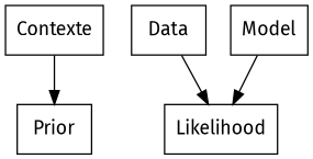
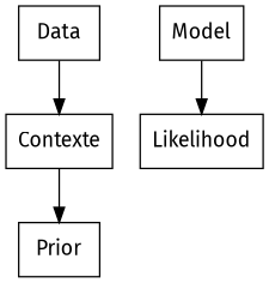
  digraph {
    fontname="Fira Sans"
    fontsize=5
    node [color=black fontname="Fira Sans" shape=box]
    edge [arrowhead=normal fontname="Fira Sans"]
    Contexte
    Prior
    Data
    Likelihood
    Model
    Contexte -> Prior
-   Data -> Likelihood
+   Data -> Contexte
    Model -> Likelihood
  }
